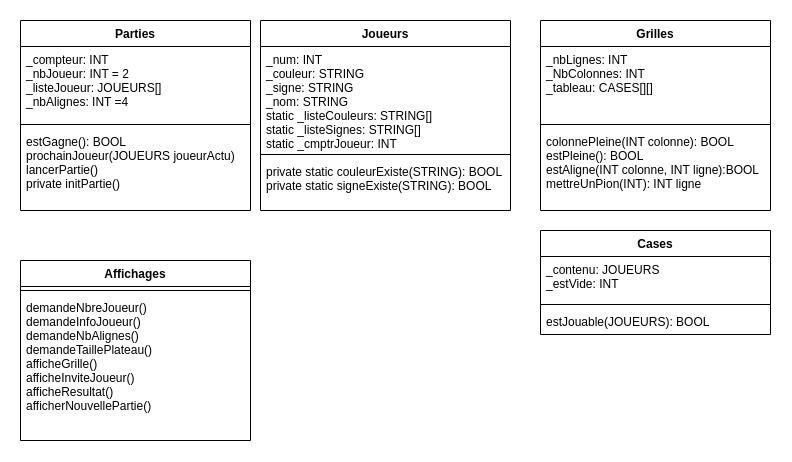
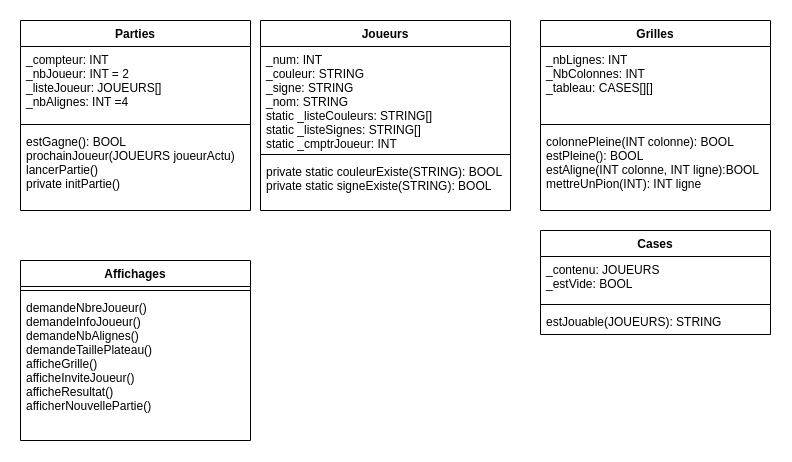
  <mxCell id="0" />
  <mxCell id="1" parent="0" />
  <mxCell id="2" value="Parties" style="swimlane;fontStyle=1;align=center;verticalAlign=top;childLayout=stackLayout;horizontal=1;startSize=26;horizontalStack=0;resizeParent=1;resizeParentMax=0;resizeLast=0;collapsible=1;marginBottom=0;" vertex="1" parent="1"><mxGeometry x="20" y="20" width="230" height="190" as="geometry" /></mxCell>
  <mxCell id="3" value="_compteur: INT&#10;_nbJoueur: INT = 2&#10;_listeJoueur: JOUEURS[]&#10;_nbAlignes: INT =4" style="text;strokeColor=none;fillColor=none;align=left;verticalAlign=top;spacingLeft=4;spacingRight=4;overflow=hidden;rotatable=0;points=[[0,0.5],[1,0.5]];portConstraint=eastwest;" vertex="1" parent="2"><mxGeometry y="26" width="230" height="74" as="geometry" /></mxCell>
  <mxCell id="4" value="" style="line;strokeWidth=1;fillColor=none;align=left;verticalAlign=middle;spacingTop=-1;spacingLeft=3;spacingRight=3;rotatable=0;labelPosition=right;points=[];portConstraint=eastwest;strokeColor=inherit;" vertex="1" parent="2"><mxGeometry y="100" width="230" height="8" as="geometry" /></mxCell>
  <mxCell id="5" value="estGagne(): BOOL&#10;prochainJoueur(JOUEURS joueurActu)&#10;lancerPartie()&#10;private initPartie()" style="text;strokeColor=none;fillColor=none;align=left;verticalAlign=top;spacingLeft=4;spacingRight=4;overflow=hidden;rotatable=0;points=[[0,0.5],[1,0.5]];portConstraint=eastwest;" vertex="1" parent="2"><mxGeometry y="108" width="230" height="82" as="geometry" /></mxCell>
  <mxCell id="6" value="Joueurs" style="swimlane;fontStyle=1;align=center;verticalAlign=top;childLayout=stackLayout;horizontal=1;startSize=26;horizontalStack=0;resizeParent=1;resizeParentMax=0;resizeLast=0;collapsible=1;marginBottom=0;" vertex="1" parent="1"><mxGeometry x="260" y="20" width="250" height="190" as="geometry" /></mxCell>
  <mxCell id="7" value="_num: INT&#10;_couleur: STRING&#10;_signe: STRING&#10;_nom: STRING&#10;static _listeCouleurs: STRING[]&#10;static _listeSignes: STRING[]&#10;static _cmptrJoueur: INT" style="text;strokeColor=none;fillColor=none;align=left;verticalAlign=top;spacingLeft=4;spacingRight=4;overflow=hidden;rotatable=0;points=[[0,0.5],[1,0.5]];portConstraint=eastwest;" vertex="1" parent="6"><mxGeometry y="26" width="250" height="104" as="geometry" /></mxCell>
  <mxCell id="8" value="" style="line;strokeWidth=1;fillColor=none;align=left;verticalAlign=middle;spacingTop=-1;spacingLeft=3;spacingRight=3;rotatable=0;labelPosition=right;points=[];portConstraint=eastwest;strokeColor=inherit;" vertex="1" parent="6"><mxGeometry y="130" width="250" height="8" as="geometry" /></mxCell>
  <mxCell id="9" value="private static couleurExiste(STRING): BOOL&#10;private static signeExiste(STRING): BOOL&#10;" style="text;strokeColor=none;fillColor=none;align=left;verticalAlign=top;spacingLeft=4;spacingRight=4;overflow=hidden;rotatable=0;points=[[0,0.5],[1,0.5]];portConstraint=eastwest;" vertex="1" parent="6"><mxGeometry y="138" width="250" height="52" as="geometry" /></mxCell>
  <mxCell id="10" value="Grilles" style="swimlane;fontStyle=1;align=center;verticalAlign=top;childLayout=stackLayout;horizontal=1;startSize=26;horizontalStack=0;resizeParent=1;resizeParentMax=0;resizeLast=0;collapsible=1;marginBottom=0;" vertex="1" parent="1"><mxGeometry x="540" y="20" width="230" height="190" as="geometry" /></mxCell>
  <mxCell id="11" value="_nbLignes: INT&#10;_NbColonnes: INT&#10;_tableau: CASES[][]" style="text;strokeColor=none;fillColor=none;align=left;verticalAlign=top;spacingLeft=4;spacingRight=4;overflow=hidden;rotatable=0;points=[[0,0.5],[1,0.5]];portConstraint=eastwest;" vertex="1" parent="10"><mxGeometry y="26" width="230" height="74" as="geometry" /></mxCell>
  <mxCell id="12" value="" style="line;strokeWidth=1;fillColor=none;align=left;verticalAlign=middle;spacingTop=-1;spacingLeft=3;spacingRight=3;rotatable=0;labelPosition=right;points=[];portConstraint=eastwest;strokeColor=inherit;" vertex="1" parent="10"><mxGeometry y="100" width="230" height="8" as="geometry" /></mxCell>
  <mxCell id="13" value="colonnePleine(INT colonne): BOOL&#10;estPleine(): BOOL&#10;estAligne(INT colonne, INT ligne):BOOL&#10;mettreUnPion(INT): INT ligne" style="text;strokeColor=none;fillColor=none;align=left;verticalAlign=top;spacingLeft=4;spacingRight=4;overflow=hidden;rotatable=0;points=[[0,0.5],[1,0.5]];portConstraint=eastwest;labelBackgroundColor=none;" vertex="1" parent="10"><mxGeometry y="108" width="230" height="82" as="geometry" /></mxCell>
  <mxCell id="14" value="Affichages" style="swimlane;fontStyle=1;align=center;verticalAlign=top;childLayout=stackLayout;horizontal=1;startSize=26;horizontalStack=0;resizeParent=1;resizeParentMax=0;resizeLast=0;collapsible=1;marginBottom=0;" vertex="1" parent="1"><mxGeometry x="20" y="260" width="230" height="180" as="geometry" /></mxCell>
  <mxCell id="15" value="" style="line;strokeWidth=1;fillColor=none;align=left;verticalAlign=middle;spacingTop=-1;spacingLeft=3;spacingRight=3;rotatable=0;labelPosition=right;points=[];portConstraint=eastwest;strokeColor=inherit;" vertex="1" parent="14"><mxGeometry y="26" width="230" height="8" as="geometry" /></mxCell>
  <mxCell id="16" value="demandeNbreJoueur()&#10;demandeInfoJoueur()&#10;demandeNbAlignes()&#10;demandeTaillePlateau()&#10;afficheGrille()&#10;afficheInviteJoueur()&#10;afficheResultat()&#10;afficherNouvellePartie()&#10;" style="text;strokeColor=none;fillColor=none;align=left;verticalAlign=top;spacingLeft=4;spacingRight=4;overflow=hidden;rotatable=0;points=[[0,0.5],[1,0.5]];portConstraint=eastwest;" vertex="1" parent="14"><mxGeometry y="34" width="230" height="146" as="geometry" /></mxCell>
  <mxCell id="17" value="Cases" style="swimlane;fontStyle=1;align=center;verticalAlign=top;childLayout=stackLayout;horizontal=1;startSize=26;horizontalStack=0;resizeParent=1;resizeParentMax=0;resizeLast=0;collapsible=1;marginBottom=0;" vertex="1" parent="1"><mxGeometry x="540" y="230" width="230" height="104" as="geometry" /></mxCell>
- <mxCell id="18" value="_contenu: JOUEURS&#10;_estVide: INT" style="text;strokeColor=none;fillColor=none;align=left;verticalAlign=top;spacingLeft=4;spacingRight=4;overflow=hidden;rotatable=0;points=[[0,0.5],[1,0.5]];portConstraint=eastwest;" vertex="1" parent="17"><mxGeometry y="26" width="230" height="44" as="geometry" /></mxCell>
+ <mxCell id="18" value="_contenu: JOUEURS&#10;_estVide: BOOL" style="text;strokeColor=none;fillColor=none;align=left;verticalAlign=top;spacingLeft=4;spacingRight=4;overflow=hidden;rotatable=0;points=[[0,0.5],[1,0.5]];portConstraint=eastwest;" vertex="1" parent="17"><mxGeometry y="26" width="230" height="44" as="geometry" /></mxCell>
  <mxCell id="19" value="" style="line;strokeWidth=1;fillColor=none;align=left;verticalAlign=middle;spacingTop=-1;spacingLeft=3;spacingRight=3;rotatable=0;labelPosition=right;points=[];portConstraint=eastwest;strokeColor=inherit;" vertex="1" parent="17"><mxGeometry y="70" width="230" height="8" as="geometry" /></mxCell>
- <mxCell id="20" value="estJouable(JOUEURS): BOOL" style="text;strokeColor=none;fillColor=none;align=left;verticalAlign=top;spacingLeft=4;spacingRight=4;overflow=hidden;rotatable=0;points=[[0,0.5],[1,0.5]];portConstraint=eastwest;" vertex="1" parent="17"><mxGeometry y="78" width="230" height="26" as="geometry" /></mxCell>
+ <mxCell id="20" value="estJouable(JOUEURS): STRING" style="text;strokeColor=none;fillColor=none;align=left;verticalAlign=top;spacingLeft=4;spacingRight=4;overflow=hidden;rotatable=0;points=[[0,0.5],[1,0.5]];portConstraint=eastwest;" vertex="1" parent="17"><mxGeometry y="78" width="230" height="26" as="geometry" /></mxCell>
